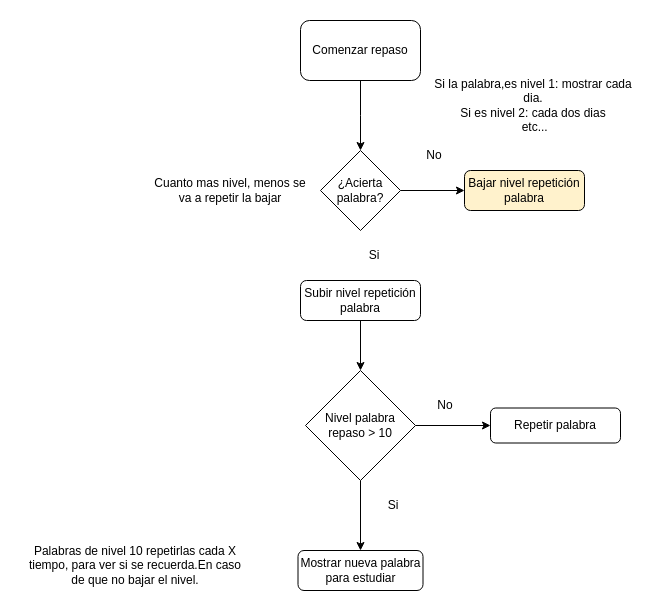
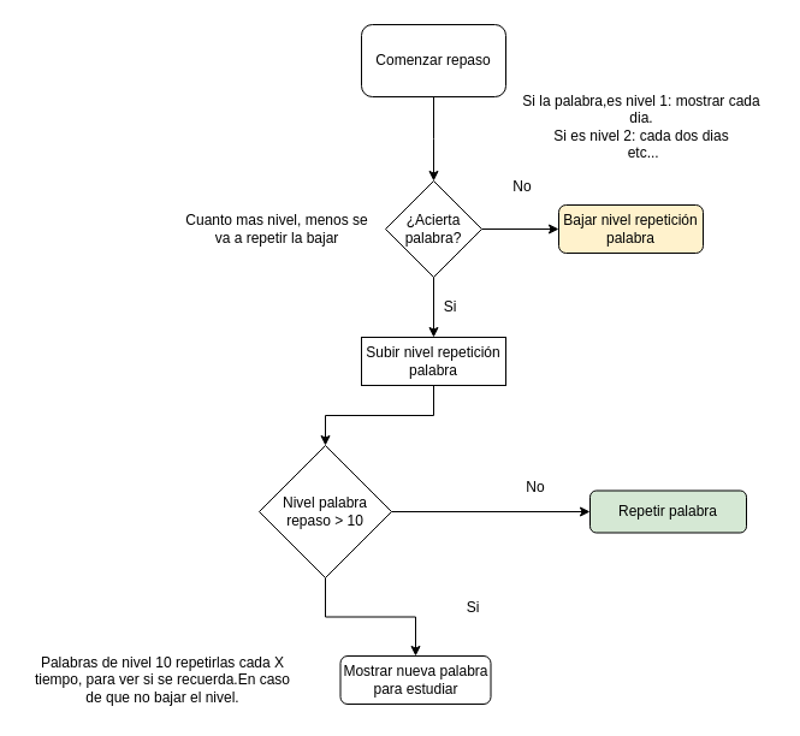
  <mxCell id="0" />
  <mxCell id="1" parent="0" />
  <mxCell id="2" style="edgeStyle=orthogonalEdgeStyle;rounded=0;orthogonalLoop=1;jettySize=auto;html=1;exitX=0.5;exitY=1;exitDx=0;exitDy=0;entryX=0.5;entryY=0;entryDx=0;entryDy=0;" edge="1" parent="1" source="3"><mxGeometry relative="1" as="geometry"><mxPoint x="360" y="150" as="targetPoint" /></mxGeometry></mxCell>
  <mxCell id="3" value="Comenzar repaso" style="rounded=1;whiteSpace=wrap;html=1;" vertex="1" parent="1"><mxGeometry x="300" y="20" width="120" height="60" as="geometry" /></mxCell>
  <mxCell id="4" style="edgeStyle=orthogonalEdgeStyle;rounded=0;orthogonalLoop=1;jettySize=auto;html=1;exitX=0.5;exitY=1;exitDx=0;exitDy=0;entryX=0.5;entryY=0;entryDx=0;entryDy=0;" edge="1" parent="1" source="5" target="15"><mxGeometry relative="1" as="geometry" /></mxCell>
- <mxCell id="5" value="Subir nivel repetición palabra" style="rounded=1;whiteSpace=wrap;html=1;" vertex="1" parent="1"><mxGeometry x="300" y="280" width="120" height="40" as="geometry" /></mxCell>
+ <mxCell id="5" value="Subir nivel repetición palabra" style="whiteSpace=wrap;html=1;rounded=0;" vertex="1" parent="1"><mxGeometry x="300" y="280" width="120" height="40" as="geometry" /></mxCell>
+ <mxCell id="6" style="edgeStyle=orthogonalEdgeStyle;rounded=0;orthogonalLoop=1;jettySize=auto;html=1;exitX=0.5;exitY=1;exitDx=0;exitDy=0;entryX=0.5;entryY=0;entryDx=0;entryDy=0;" edge="1" parent="1" source="8" target="5"><mxGeometry relative="1" as="geometry" /></mxCell>
  <mxCell id="7" style="edgeStyle=orthogonalEdgeStyle;rounded=0;orthogonalLoop=1;jettySize=auto;html=1;exitX=1;exitY=0.5;exitDx=0;exitDy=0;entryX=0;entryY=0.5;entryDx=0;entryDy=0;" edge="1" parent="1" source="8" target="11"><mxGeometry relative="1" as="geometry" /></mxCell>
  <mxCell id="8" value="¿Acierta palabra?" style="rhombus;whiteSpace=wrap;html=1;" vertex="1" parent="1"><mxGeometry x="320" y="150" width="80" height="80" as="geometry" /></mxCell>
  <mxCell id="9" value="Si" style="text;html=1;strokeColor=none;fillColor=none;align=center;verticalAlign=middle;whiteSpace=wrap;rounded=0;" vertex="1" parent="1"><mxGeometry x="344" y="240" width="60" height="30" as="geometry" /></mxCell>
  <mxCell id="10" value="No" style="text;html=1;strokeColor=none;fillColor=none;align=center;verticalAlign=middle;whiteSpace=wrap;rounded=0;" vertex="1" parent="1"><mxGeometry x="404" y="140" width="60" height="30" as="geometry" /></mxCell>
  <mxCell id="11" value="Bajar nivel repetición palabra" style="rounded=1;whiteSpace=wrap;html=1;fillColor=#fff2cc;" vertex="1" parent="1"><mxGeometry x="464" y="170" width="120" height="40" as="geometry" /></mxCell>
  <mxCell id="12" value="Cuanto mas nivel, menos se va a repetir la bajar" style="text;html=1;strokeColor=none;fillColor=none;align=center;verticalAlign=middle;whiteSpace=wrap;rounded=0;" vertex="1" parent="1"><mxGeometry x="150" y="175" width="160" height="30" as="geometry" /></mxCell>
  <mxCell id="13" style="edgeStyle=orthogonalEdgeStyle;rounded=0;orthogonalLoop=1;jettySize=auto;html=1;exitX=1;exitY=0.5;exitDx=0;exitDy=0;entryX=0;entryY=0.5;entryDx=0;entryDy=0;" edge="1" parent="1" source="15" target="16"><mxGeometry relative="1" as="geometry" /></mxCell>
  <mxCell id="14" style="edgeStyle=orthogonalEdgeStyle;rounded=0;orthogonalLoop=1;jettySize=auto;html=1;exitX=0.5;exitY=1;exitDx=0;exitDy=0;entryX=0.5;entryY=0;entryDx=0;entryDy=0;" edge="1" parent="1" source="15" target="18"><mxGeometry relative="1" as="geometry" /></mxCell>
- <mxCell id="15" value="Nivel palabra repaso &amp;gt; 10" style="rhombus;whiteSpace=wrap;html=1;" vertex="1" parent="1"><mxGeometry x="305" y="370" width="110" height="110" as="geometry" /></mxCell>
- <mxCell id="16" value="Repetir palabra" style="rounded=1;whiteSpace=wrap;html=1;" vertex="1" parent="1"><mxGeometry x="490" y="407.5" width="130" height="35" as="geometry" /></mxCell>
+ <mxCell id="15" value="Nivel palabra repaso &amp;gt; 10" style="rhombus;whiteSpace=wrap;html=1;" vertex="1" parent="1"><mxGeometry x="215" y="370" width="110" height="110" as="geometry" /></mxCell>
+ <mxCell id="16" value="Repetir palabra" style="rounded=1;whiteSpace=wrap;html=1;fillColor=#d5e8d4;" vertex="1" parent="1"><mxGeometry x="490" y="407.5" width="130" height="35" as="geometry" /></mxCell>
  <mxCell id="17" value="No" style="text;html=1;strokeColor=none;fillColor=none;align=center;verticalAlign=middle;whiteSpace=wrap;rounded=0;" vertex="1" parent="1"><mxGeometry x="415" y="390" width="60" height="30" as="geometry" /></mxCell>
- <mxCell id="18" value="Mostrar nueva palabra para estudiar" style="rounded=1;whiteSpace=wrap;html=1;" vertex="1" parent="1"><mxGeometry x="297.5" y="550" width="125" height="40" as="geometry" /></mxCell>
+ <mxCell id="18" value="Mostrar nueva palabra para estudiar" style="rounded=1;whiteSpace=wrap;html=1;" vertex="1" parent="1"><mxGeometry x="282.5" y="545" width="125" height="40" as="geometry" /></mxCell>
  <mxCell id="19" value="Si" style="text;html=1;strokeColor=none;fillColor=none;align=center;verticalAlign=middle;whiteSpace=wrap;rounded=0;" vertex="1" parent="1"><mxGeometry x="363" y="490" width="60" height="30" as="geometry" /></mxCell>
  <mxCell id="20" value="Palabras de nivel 10 repetirlas cada X tiempo, para ver si se recuerda.En caso de que no bajar el nivel." style="text;html=1;strokeColor=none;fillColor=none;align=center;verticalAlign=middle;whiteSpace=wrap;rounded=0;" vertex="1" parent="1"><mxGeometry x="20" y="550" width="230" height="30" as="geometry" /></mxCell>
  <mxCell id="21" value="Si la palabra,es nivel 1: mostrar cada dia.&lt;br&gt;Si es nivel 2: cada dos dias&lt;br&gt;&amp;nbsp;etc..." style="text;html=1;strokeColor=none;fillColor=none;align=center;verticalAlign=middle;whiteSpace=wrap;rounded=0;" vertex="1" parent="1"><mxGeometry x="423" y="90" width="220" height="30" as="geometry" /></mxCell>
